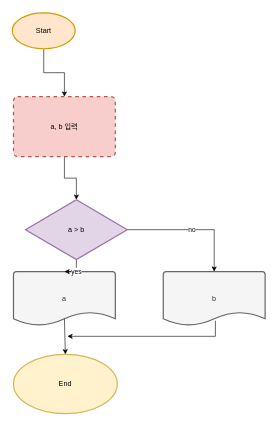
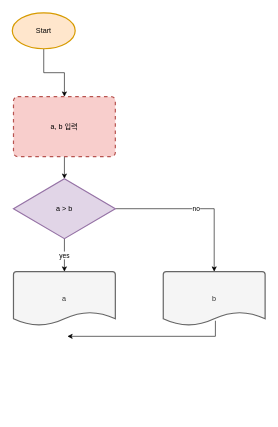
  <mxCell id="0" />
  <mxCell id="1" parent="0" />
  <mxCell id="2" style="edgeStyle=orthogonalEdgeStyle;rounded=0;orthogonalLoop=1;jettySize=auto;html=1;" parent="1" source="3" target="6" edge="1"><mxGeometry relative="1" as="geometry" /></mxCell>
  <mxCell id="3" value="Start" style="strokeWidth=2;html=1;shape=mxgraph.flowchart.start_2;whiteSpace=wrap;fillColor=#ffe6cc;strokeColor=#d79b00;" parent="1" vertex="1"><mxGeometry x="20" y="20" width="105" height="60" as="geometry" /></mxCell>
- <mxCell id="4" value="End" style="strokeWidth=2;html=1;shape=mxgraph.flowchart.start_2;whiteSpace=wrap;fillColor=#fff2cc;strokeColor=#d6b656;" parent="1" vertex="1"><mxGeometry x="22" y="590" width="173.25" height="99" as="geometry" /></mxCell>
  <mxCell id="5" style="edgeStyle=orthogonalEdgeStyle;rounded=0;orthogonalLoop=1;jettySize=auto;html=1;exitX=0.5;exitY=1;exitDx=0;exitDy=0;entryX=0.5;entryY=0;entryDx=0;entryDy=0;entryPerimeter=0;" parent="1" source="6" target="10" edge="1"><mxGeometry relative="1" as="geometry" /></mxCell>
  <mxCell id="6" value="a, b 입력" style="rounded=1;whiteSpace=wrap;html=1;absoluteArcSize=1;arcSize=14;strokeWidth=2;fillColor=#f8cecc;strokeColor=#b85450;dashed=1;" parent="1" vertex="1"><mxGeometry x="22" y="160" width="170" height="100" as="geometry" /></mxCell>
  <mxCell id="7" value="a" style="strokeWidth=2;html=1;shape=mxgraph.flowchart.document2;whiteSpace=wrap;size=0.25;fillColor=#f5f5f5;fontColor=#333333;strokeColor=#666666;" parent="1" vertex="1"><mxGeometry x="22" y="452" width="170" height="90" as="geometry" /></mxCell>
  <mxCell id="8" value="yes" style="edgeStyle=orthogonalEdgeStyle;rounded=0;orthogonalLoop=1;jettySize=auto;html=1;entryX=0.5;entryY=0;entryDx=0;entryDy=0;entryPerimeter=0;" parent="1" source="10" target="7" edge="1"><mxGeometry relative="1" as="geometry" /></mxCell>
  <mxCell id="9" value="no" style="edgeStyle=orthogonalEdgeStyle;rounded=0;orthogonalLoop=1;jettySize=auto;html=1;" parent="1" source="10" target="12" edge="1"><mxGeometry relative="1" as="geometry" /></mxCell>
- <mxCell id="10" value="a &amp;gt; b" style="strokeWidth=2;html=1;shape=mxgraph.flowchart.decision;whiteSpace=wrap;fillColor=#e1d5e7;strokeColor=#9673a6;" parent="1" vertex="1"><mxGeometry x="42" y="332" width="170" height="100" as="geometry" /></mxCell>
+ <mxCell id="10" value="a &amp;gt; b" style="strokeWidth=2;html=1;shape=mxgraph.flowchart.decision;whiteSpace=wrap;fillColor=#e1d5e7;strokeColor=#9673a6;" parent="1" vertex="1"><mxGeometry x="22" y="297" width="170" height="100" as="geometry" /></mxCell>
  <mxCell id="11" style="edgeStyle=orthogonalEdgeStyle;rounded=0;orthogonalLoop=1;jettySize=auto;html=1;exitX=0.512;exitY=0.911;exitDx=0;exitDy=0;exitPerimeter=0;" parent="1" source="12" edge="1"><mxGeometry relative="1" as="geometry"><mxPoint x="112" y="560" as="targetPoint" /><Array as="points"><mxPoint x="359" y="560" /></Array></mxGeometry></mxCell>
  <mxCell id="12" value="b" style="strokeWidth=2;html=1;shape=mxgraph.flowchart.document2;whiteSpace=wrap;size=0.25;fillColor=#f5f5f5;strokeColor=#666666;fontColor=#333333;" parent="1" vertex="1"><mxGeometry x="272" y="452" width="170" height="90" as="geometry" /></mxCell>
- <mxCell id="13" value="" style="endArrow=classic;html=1;rounded=0;entryX=0.5;entryY=0;entryDx=0;entryDy=0;entryPerimeter=0;exitX=0.5;exitY=0.878;exitDx=0;exitDy=0;exitPerimeter=0;" parent="1" source="7" target="4" edge="1"><mxGeometry width="50" height="50" relative="1" as="geometry"><mxPoint x="42" y="650" as="sourcePoint" /><mxPoint x="92" y="600" as="targetPoint" /></mxGeometry></mxCell>
